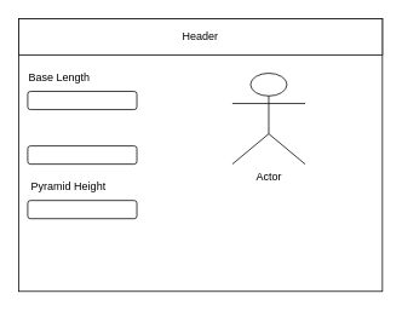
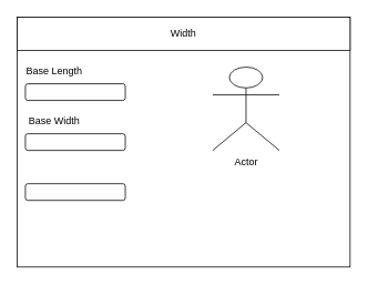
  <mxCell id="0" />
  <mxCell id="1" parent="0" />
  <mxCell id="2" value="" style="rounded=0;whiteSpace=wrap;html=1;" parent="1" vertex="1"><mxGeometry x="20" y="20" width="400" height="300" as="geometry" /></mxCell>
- <mxCell id="3" value="Header" style="rounded=0;whiteSpace=wrap;html=1;" parent="1" vertex="1"><mxGeometry x="20" y="20" width="400" height="40" as="geometry" /></mxCell>
+ <mxCell id="3" value="Width" style="rounded=0;whiteSpace=wrap;html=1;" parent="1" vertex="1"><mxGeometry x="20" y="20" width="400" height="40" as="geometry" /></mxCell>
  <mxCell id="4" value="" style="rounded=1;whiteSpace=wrap;html=1;" vertex="1" parent="1"><mxGeometry x="30" y="100" width="120" height="20" as="geometry" /></mxCell>
  <mxCell id="5" value="Base Length" style="text;html=1;strokeColor=none;fillColor=none;align=center;verticalAlign=middle;whiteSpace=wrap;rounded=0;" vertex="1" parent="1"><mxGeometry x="20" y="70" width="90" height="30" as="geometry" /></mxCell>
  <mxCell id="6" value="" style="rounded=1;whiteSpace=wrap;html=1;" vertex="1" parent="1"><mxGeometry x="30" y="160" width="120" height="20" as="geometry" /></mxCell>
+ <mxCell id="7" value="Base Width" style="text;html=1;strokeColor=none;fillColor=none;align=center;verticalAlign=middle;whiteSpace=wrap;rounded=0;" vertex="1" parent="1"><mxGeometry x="25" y="130" width="80" height="30" as="geometry" /></mxCell>
  <mxCell id="8" value="" style="rounded=1;whiteSpace=wrap;html=1;" vertex="1" parent="1"><mxGeometry x="30" y="220" width="120" height="20" as="geometry" /></mxCell>
- <mxCell id="9" value="Pyramid Height" style="text;html=1;strokeColor=none;fillColor=none;align=center;verticalAlign=middle;whiteSpace=wrap;rounded=0;" vertex="1" parent="1"><mxGeometry x="30" y="190" width="90" height="30" as="geometry" /></mxCell>
  <mxCell id="10" value="Actor" style="shape=umlActor;verticalLabelPosition=bottom;verticalAlign=top;html=1;outlineConnect=0;" vertex="1" parent="1"><mxGeometry x="255" y="80" width="80" height="100" as="geometry" /></mxCell>
